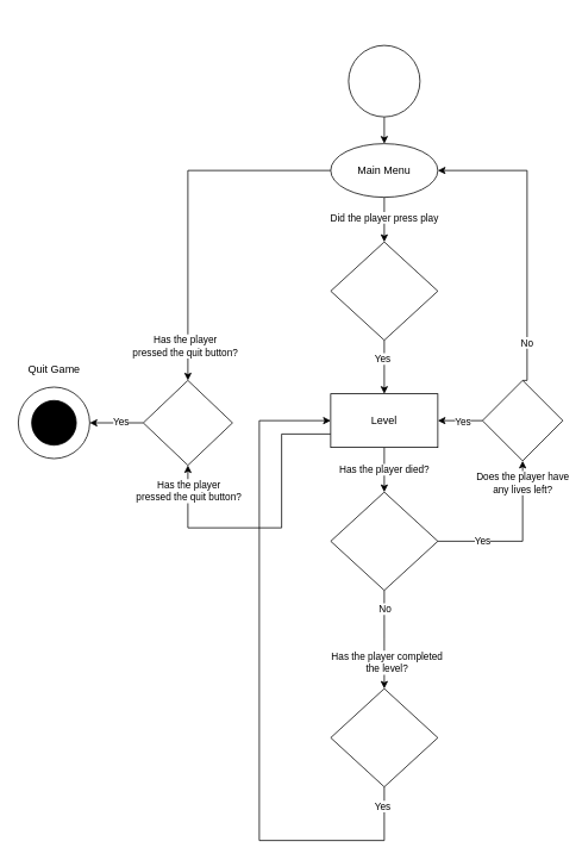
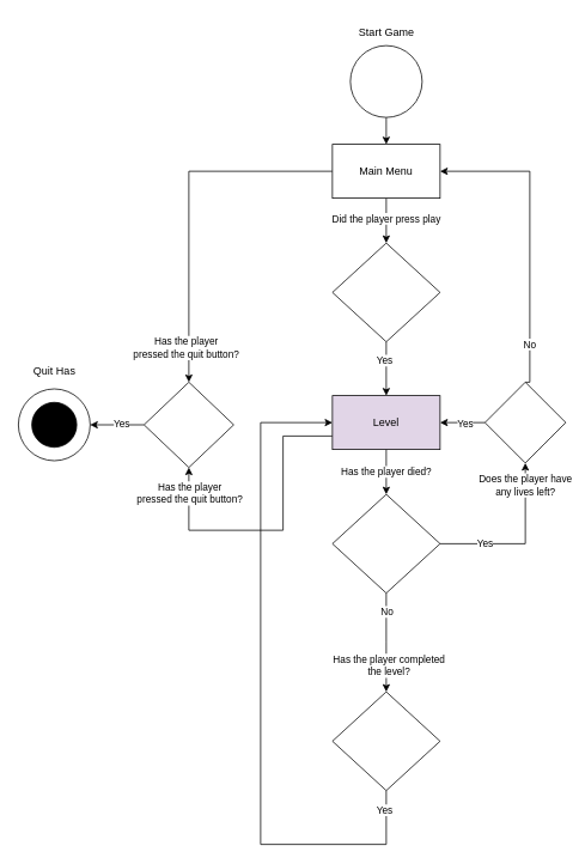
  <mxCell id="0" />
  <mxCell id="1" parent="0" />
  <mxCell id="2" style="edgeStyle=orthogonalEdgeStyle;rounded=0;orthogonalLoop=1;jettySize=auto;html=1;exitX=0.5;exitY=1;exitDx=0;exitDy=0;entryX=0.5;entryY=0;entryDx=0;entryDy=0;" edge="1" parent="1" source="3" target="9"><mxGeometry relative="1" as="geometry" /></mxCell>
  <mxCell id="3" value="" style="ellipse;whiteSpace=wrap;html=1;aspect=fixed;" vertex="1" parent="1"><mxGeometry x="390" y="50" width="80" height="80" as="geometry" /></mxCell>
+ <mxCell id="4" value="Start Game" style="text;html=1;align=center;verticalAlign=middle;resizable=0;points=[];autosize=1;strokeColor=none;fillColor=none;" vertex="1" parent="1"><mxGeometry x="390" y="20" width="80" height="30" as="geometry" /></mxCell>
  <mxCell id="5" style="edgeStyle=orthogonalEdgeStyle;rounded=0;orthogonalLoop=1;jettySize=auto;html=1;exitX=0.5;exitY=1;exitDx=0;exitDy=0;" edge="1" parent="1" source="9"><mxGeometry relative="1" as="geometry"><mxPoint x="430" y="270" as="targetPoint" /></mxGeometry></mxCell>
  <mxCell id="6" value="Did the player press play" style="edgeLabel;html=1;align=center;verticalAlign=middle;resizable=0;points=[];" vertex="1" connectable="0" parent="5"><mxGeometry x="-0.129" y="-1" relative="1" as="geometry"><mxPoint as="offset" /></mxGeometry></mxCell>
  <mxCell id="7" style="edgeStyle=orthogonalEdgeStyle;rounded=0;orthogonalLoop=1;jettySize=auto;html=1;exitX=0;exitY=0.5;exitDx=0;exitDy=0;entryX=0.5;entryY=0;entryDx=0;entryDy=0;" edge="1" parent="1" source="9" target="35"><mxGeometry relative="1" as="geometry" /></mxCell>
  <mxCell id="8" value="Has the player&lt;div&gt;pressed the quit button?&lt;/div&gt;" style="edgeLabel;html=1;align=center;verticalAlign=middle;resizable=0;points=[];" vertex="1" connectable="0" parent="7"><mxGeometry x="0.801" y="-4" relative="1" as="geometry"><mxPoint as="offset" /></mxGeometry></mxCell>
- <mxCell id="9" value="Main Menu" style="ellipse;whiteSpace=wrap;html=1;" vertex="1" parent="1"><mxGeometry x="370" y="160" width="120" height="60" as="geometry" /></mxCell>
+ <mxCell id="9" value="Main Menu" style="rounded=0;whiteSpace=wrap;html=1;" vertex="1" parent="1"><mxGeometry x="370" y="160" width="120" height="60" as="geometry" /></mxCell>
  <mxCell id="10" style="edgeStyle=orthogonalEdgeStyle;rounded=0;orthogonalLoop=1;jettySize=auto;html=1;exitX=0.5;exitY=1;exitDx=0;exitDy=0;" edge="1" parent="1" source="12" target="17"><mxGeometry relative="1" as="geometry"><mxPoint x="430" y="430" as="targetPoint" /></mxGeometry></mxCell>
  <mxCell id="11" value="Yes" style="edgeLabel;html=1;align=center;verticalAlign=middle;resizable=0;points=[];" vertex="1" connectable="0" parent="10"><mxGeometry x="-0.333" y="-3" relative="1" as="geometry"><mxPoint as="offset" /></mxGeometry></mxCell>
  <mxCell id="12" value="" style="rhombus;whiteSpace=wrap;html=1;" vertex="1" parent="1"><mxGeometry x="370" y="270" width="120" height="110" as="geometry" /></mxCell>
  <mxCell id="13" style="edgeStyle=orthogonalEdgeStyle;rounded=0;orthogonalLoop=1;jettySize=auto;html=1;exitX=0.5;exitY=1;exitDx=0;exitDy=0;" edge="1" parent="1" source="17"><mxGeometry relative="1" as="geometry"><mxPoint x="430" y="550" as="targetPoint" /></mxGeometry></mxCell>
  <mxCell id="14" value="Has the player died?" style="edgeLabel;html=1;align=center;verticalAlign=middle;resizable=0;points=[];" vertex="1" connectable="0" parent="13"><mxGeometry x="-0.05" y="-1" relative="1" as="geometry"><mxPoint as="offset" /></mxGeometry></mxCell>
  <mxCell id="15" style="edgeStyle=orthogonalEdgeStyle;rounded=0;orthogonalLoop=1;jettySize=auto;html=1;exitX=0;exitY=0.75;exitDx=0;exitDy=0;entryX=0.5;entryY=1;entryDx=0;entryDy=0;" edge="1" parent="1" source="17" target="35"><mxGeometry relative="1" as="geometry"><Array as="points"><mxPoint x="315" y="485" /><mxPoint x="315" y="590" /><mxPoint x="210" y="590" /></Array></mxGeometry></mxCell>
  <mxCell id="16" value="Has the player&lt;div&gt;pressed the quit button?&lt;/div&gt;" style="edgeLabel;html=1;align=center;verticalAlign=middle;resizable=0;points=[];" vertex="1" connectable="0" parent="15"><mxGeometry x="0.829" relative="1" as="geometry"><mxPoint y="-1" as="offset" /></mxGeometry></mxCell>
- <mxCell id="17" value="Level" style="rounded=0;whiteSpace=wrap;html=1;" vertex="1" parent="1"><mxGeometry x="370" y="440" width="120" height="60" as="geometry" /></mxCell>
+ <mxCell id="17" value="Level" style="rounded=0;whiteSpace=wrap;html=1;fillColor=#e1d5e7;" vertex="1" parent="1"><mxGeometry x="370" y="440" width="120" height="60" as="geometry" /></mxCell>
  <mxCell id="18" style="edgeStyle=orthogonalEdgeStyle;rounded=0;orthogonalLoop=1;jettySize=auto;html=1;exitX=1;exitY=0.5;exitDx=0;exitDy=0;entryX=0.5;entryY=1;entryDx=0;entryDy=0;" edge="1" parent="1" source="24" target="29"><mxGeometry relative="1" as="geometry" /></mxCell>
  <mxCell id="19" value="Yes" style="edgeLabel;html=1;align=center;verticalAlign=middle;resizable=0;points=[];" vertex="1" connectable="0" parent="18"><mxGeometry x="-0.47" y="1" relative="1" as="geometry"><mxPoint as="offset" /></mxGeometry></mxCell>
  <mxCell id="20" value="Does the player have&lt;div&gt;any lives left?&lt;/div&gt;" style="edgeLabel;html=1;align=center;verticalAlign=middle;resizable=0;points=[];" vertex="1" connectable="0" parent="18"><mxGeometry x="0.741" y="1" relative="1" as="geometry"><mxPoint as="offset" /></mxGeometry></mxCell>
  <mxCell id="21" style="edgeStyle=orthogonalEdgeStyle;rounded=0;orthogonalLoop=1;jettySize=auto;html=1;exitX=0.5;exitY=1;exitDx=0;exitDy=0;" edge="1" parent="1" source="24"><mxGeometry relative="1" as="geometry"><mxPoint x="430" y="770" as="targetPoint" /></mxGeometry></mxCell>
  <mxCell id="22" value="No" style="edgeLabel;html=1;align=center;verticalAlign=middle;resizable=0;points=[];" vertex="1" connectable="0" parent="21"><mxGeometry x="-0.129" y="-1" relative="1" as="geometry"><mxPoint x="1" y="-28" as="offset" /></mxGeometry></mxCell>
  <mxCell id="23" value="Has the player completed&lt;div&gt;the level?&lt;/div&gt;" style="edgeLabel;html=1;align=center;verticalAlign=middle;resizable=0;points=[];" vertex="1" connectable="0" parent="21"><mxGeometry x="0.457" y="2" relative="1" as="geometry"><mxPoint as="offset" /></mxGeometry></mxCell>
  <mxCell id="24" value="" style="rhombus;whiteSpace=wrap;html=1;" vertex="1" parent="1"><mxGeometry x="370" y="550" width="120" height="110" as="geometry" /></mxCell>
  <mxCell id="25" style="edgeStyle=orthogonalEdgeStyle;rounded=0;orthogonalLoop=1;jettySize=auto;html=1;exitX=0;exitY=0.5;exitDx=0;exitDy=0;entryX=1;entryY=0.5;entryDx=0;entryDy=0;" edge="1" parent="1" source="29" target="17"><mxGeometry relative="1" as="geometry" /></mxCell>
  <mxCell id="26" value="Yes" style="edgeLabel;html=1;align=center;verticalAlign=middle;resizable=0;points=[];" vertex="1" connectable="0" parent="25"><mxGeometry x="-0.08" relative="1" as="geometry"><mxPoint as="offset" /></mxGeometry></mxCell>
  <mxCell id="27" style="edgeStyle=orthogonalEdgeStyle;rounded=0;orthogonalLoop=1;jettySize=auto;html=1;exitX=0.5;exitY=0;exitDx=0;exitDy=0;entryX=1;entryY=0.5;entryDx=0;entryDy=0;" edge="1" parent="1" source="29" target="9"><mxGeometry relative="1" as="geometry"><Array as="points"><mxPoint x="590" y="425" /><mxPoint x="590" y="190" /></Array></mxGeometry></mxCell>
  <mxCell id="28" value="No" style="edgeLabel;html=1;align=center;verticalAlign=middle;resizable=0;points=[];" vertex="1" connectable="0" parent="27"><mxGeometry x="-0.718" y="1" relative="1" as="geometry"><mxPoint as="offset" /></mxGeometry></mxCell>
  <mxCell id="29" value="" style="rhombus;whiteSpace=wrap;html=1;" vertex="1" parent="1"><mxGeometry x="540" y="425" width="90" height="90" as="geometry" /></mxCell>
  <mxCell id="30" style="edgeStyle=orthogonalEdgeStyle;rounded=0;orthogonalLoop=1;jettySize=auto;html=1;exitX=0.5;exitY=1;exitDx=0;exitDy=0;entryX=0;entryY=0.5;entryDx=0;entryDy=0;" edge="1" parent="1" source="32" target="17"><mxGeometry relative="1" as="geometry"><Array as="points"><mxPoint x="430" y="940" /><mxPoint x="290" y="940" /><mxPoint x="290" y="470" /></Array></mxGeometry></mxCell>
  <mxCell id="31" value="Yes" style="edgeLabel;html=1;align=center;verticalAlign=middle;resizable=0;points=[];" vertex="1" connectable="0" parent="30"><mxGeometry x="-0.943" y="-3" relative="1" as="geometry"><mxPoint as="offset" /></mxGeometry></mxCell>
  <mxCell id="32" value="" style="rhombus;whiteSpace=wrap;html=1;" vertex="1" parent="1"><mxGeometry x="370" y="770" width="120" height="110" as="geometry" /></mxCell>
  <mxCell id="33" style="edgeStyle=orthogonalEdgeStyle;rounded=0;orthogonalLoop=1;jettySize=auto;html=1;exitX=0;exitY=0.5;exitDx=0;exitDy=0;entryX=1;entryY=0.5;entryDx=0;entryDy=0;" edge="1" parent="1" source="35" target="37"><mxGeometry relative="1" as="geometry" /></mxCell>
  <mxCell id="34" value="Yes" style="edgeLabel;html=1;align=center;verticalAlign=middle;resizable=0;points=[];" vertex="1" connectable="0" parent="33"><mxGeometry x="-0.148" y="-1" relative="1" as="geometry"><mxPoint as="offset" /></mxGeometry></mxCell>
  <mxCell id="35" value="" style="rhombus;whiteSpace=wrap;html=1;" vertex="1" parent="1"><mxGeometry x="160" y="425" width="100" height="95" as="geometry" /></mxCell>
  <mxCell id="36" style="edgeStyle=orthogonalEdgeStyle;rounded=0;orthogonalLoop=1;jettySize=auto;html=1;exitX=1;exitY=0.5;exitDx=0;exitDy=0;entryX=1;entryY=0.5;entryDx=0;entryDy=0;" edge="1" parent="1" source="37" target="38"><mxGeometry relative="1" as="geometry" /></mxCell>
  <mxCell id="37" value="" style="ellipse;whiteSpace=wrap;html=1;aspect=fixed;" vertex="1" parent="1"><mxGeometry x="20" y="432.5" width="80" height="80" as="geometry" /></mxCell>
  <mxCell id="38" value="" style="ellipse;whiteSpace=wrap;html=1;aspect=fixed;fillStyle=solid;fillColor=#000000;" vertex="1" parent="1"><mxGeometry x="35" y="447.5" width="50" height="50" as="geometry" /></mxCell>
- <mxCell id="39" value="Quit Game" style="text;html=1;align=center;verticalAlign=middle;resizable=0;points=[];autosize=1;strokeColor=none;fillColor=none;" vertex="1" parent="1"><mxGeometry x="20" y="398" width="80" height="30" as="geometry" /></mxCell>
+ <mxCell id="39" value="Quit Has" style="text;html=1;align=center;verticalAlign=middle;resizable=0;points=[];autosize=1;strokeColor=none;fillColor=none;" vertex="1" parent="1"><mxGeometry x="20" y="398" width="80" height="30" as="geometry" /></mxCell>
